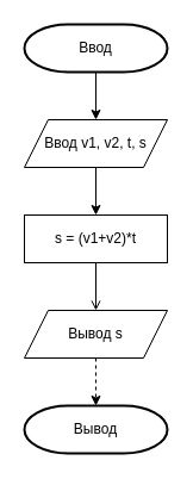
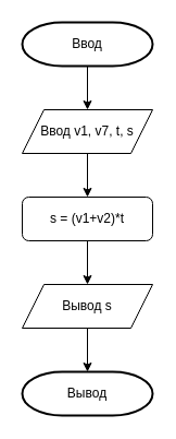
  <mxCell id="0" />
  <mxCell id="1" parent="0" />
  <mxCell id="2" style="edgeStyle=orthogonalEdgeStyle;rounded=0;orthogonalLoop=1;jettySize=auto;html=1;entryX=0.5;entryY=0;entryDx=0;entryDy=0;" edge="1" parent="1" source="3" target="5"><mxGeometry relative="1" as="geometry" /></mxCell>
  <mxCell id="3" value="Ввод" style="strokeWidth=2;html=1;shape=mxgraph.flowchart.terminator;whiteSpace=wrap;" vertex="1" parent="1"><mxGeometry x="20" y="20" width="120" height="40" as="geometry" /></mxCell>
  <mxCell id="4" style="edgeStyle=orthogonalEdgeStyle;rounded=0;orthogonalLoop=1;jettySize=auto;html=1;entryX=0.5;entryY=0;entryDx=0;entryDy=0;" edge="1" parent="1" source="5" target="7"><mxGeometry relative="1" as="geometry" /></mxCell>
- <mxCell id="5" value="Ввод v1, v2, t, s" style="shape=parallelogram;perimeter=parallelogramPerimeter;whiteSpace=wrap;html=1;fixedSize=1;" vertex="1" parent="1"><mxGeometry x="20" y="100" width="120" height="40" as="geometry" /></mxCell>
- <mxCell id="6" style="edgeStyle=orthogonalEdgeStyle;rounded=0;orthogonalLoop=1;jettySize=auto;html=1;entryX=0.5;entryY=0;entryDx=0;entryDy=0;endArrow=open;" edge="1" parent="1" source="7" target="9"><mxGeometry relative="1" as="geometry" /></mxCell>
- <mxCell id="7" value="s = (v1+v2)*t" style="rounded=0;whiteSpace=wrap;html=1;" vertex="1" parent="1"><mxGeometry x="20" y="180" width="120" height="40" as="geometry" /></mxCell>
- <mxCell id="8" style="edgeStyle=orthogonalEdgeStyle;rounded=0;orthogonalLoop=1;jettySize=auto;html=1;dashed=1;" edge="1" parent="1" source="9" target="10"><mxGeometry relative="1" as="geometry" /></mxCell>
+ <mxCell id="5" value="Ввод v1, v7, t, s" style="shape=parallelogram;perimeter=parallelogramPerimeter;whiteSpace=wrap;html=1;fixedSize=1;" vertex="1" parent="1"><mxGeometry x="20" y="100" width="120" height="40" as="geometry" /></mxCell>
+ <mxCell id="6" style="edgeStyle=orthogonalEdgeStyle;rounded=0;orthogonalLoop=1;jettySize=auto;html=1;entryX=0.5;entryY=0;entryDx=0;entryDy=0;" edge="1" parent="1" source="7" target="9"><mxGeometry relative="1" as="geometry" /></mxCell>
+ <mxCell id="7" value="s = (v1+v2)*t" style="whiteSpace=wrap;html=1;rounded=1;" vertex="1" parent="1"><mxGeometry x="20" y="180" width="120" height="40" as="geometry" /></mxCell>
+ <mxCell id="8" style="edgeStyle=orthogonalEdgeStyle;rounded=0;orthogonalLoop=1;jettySize=auto;html=1;" edge="1" parent="1" source="9" target="10"><mxGeometry relative="1" as="geometry" /></mxCell>
  <mxCell id="9" value="Вывод s" style="shape=parallelogram;perimeter=parallelogramPerimeter;whiteSpace=wrap;html=1;fixedSize=1;" vertex="1" parent="1"><mxGeometry x="20" y="260" width="120" height="40" as="geometry" /></mxCell>
  <mxCell id="10" value="Вывод" style="strokeWidth=2;html=1;shape=mxgraph.flowchart.terminator;whiteSpace=wrap;" vertex="1" parent="1"><mxGeometry x="20" y="340" width="120" height="40" as="geometry" /></mxCell>
